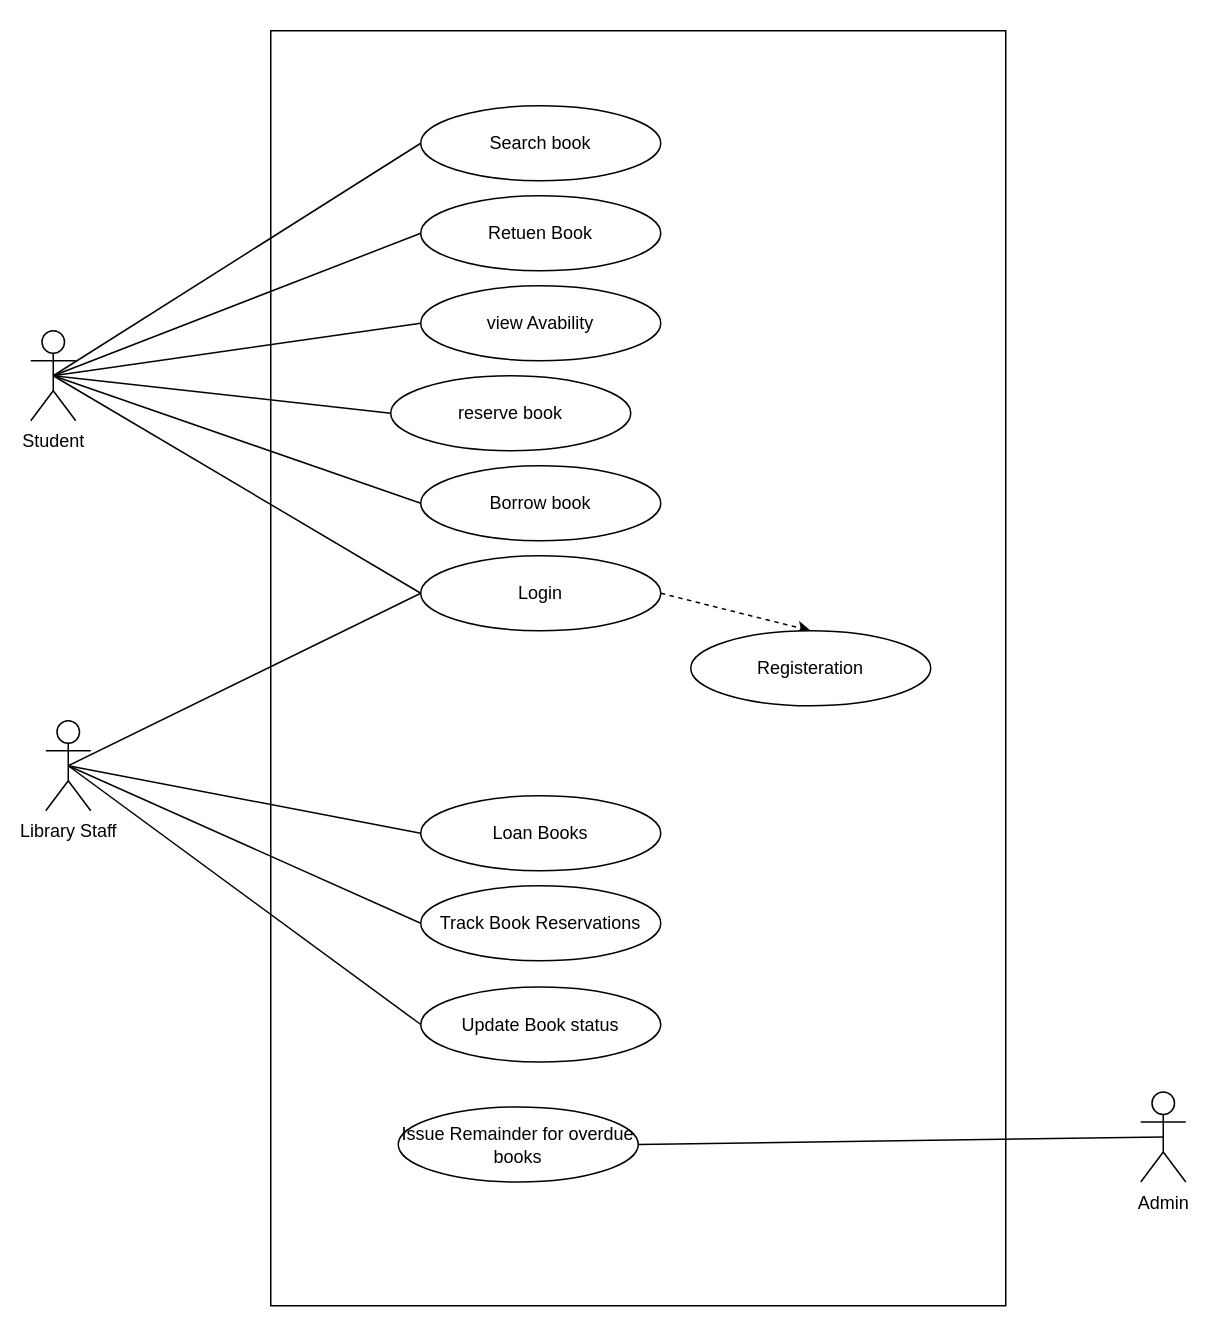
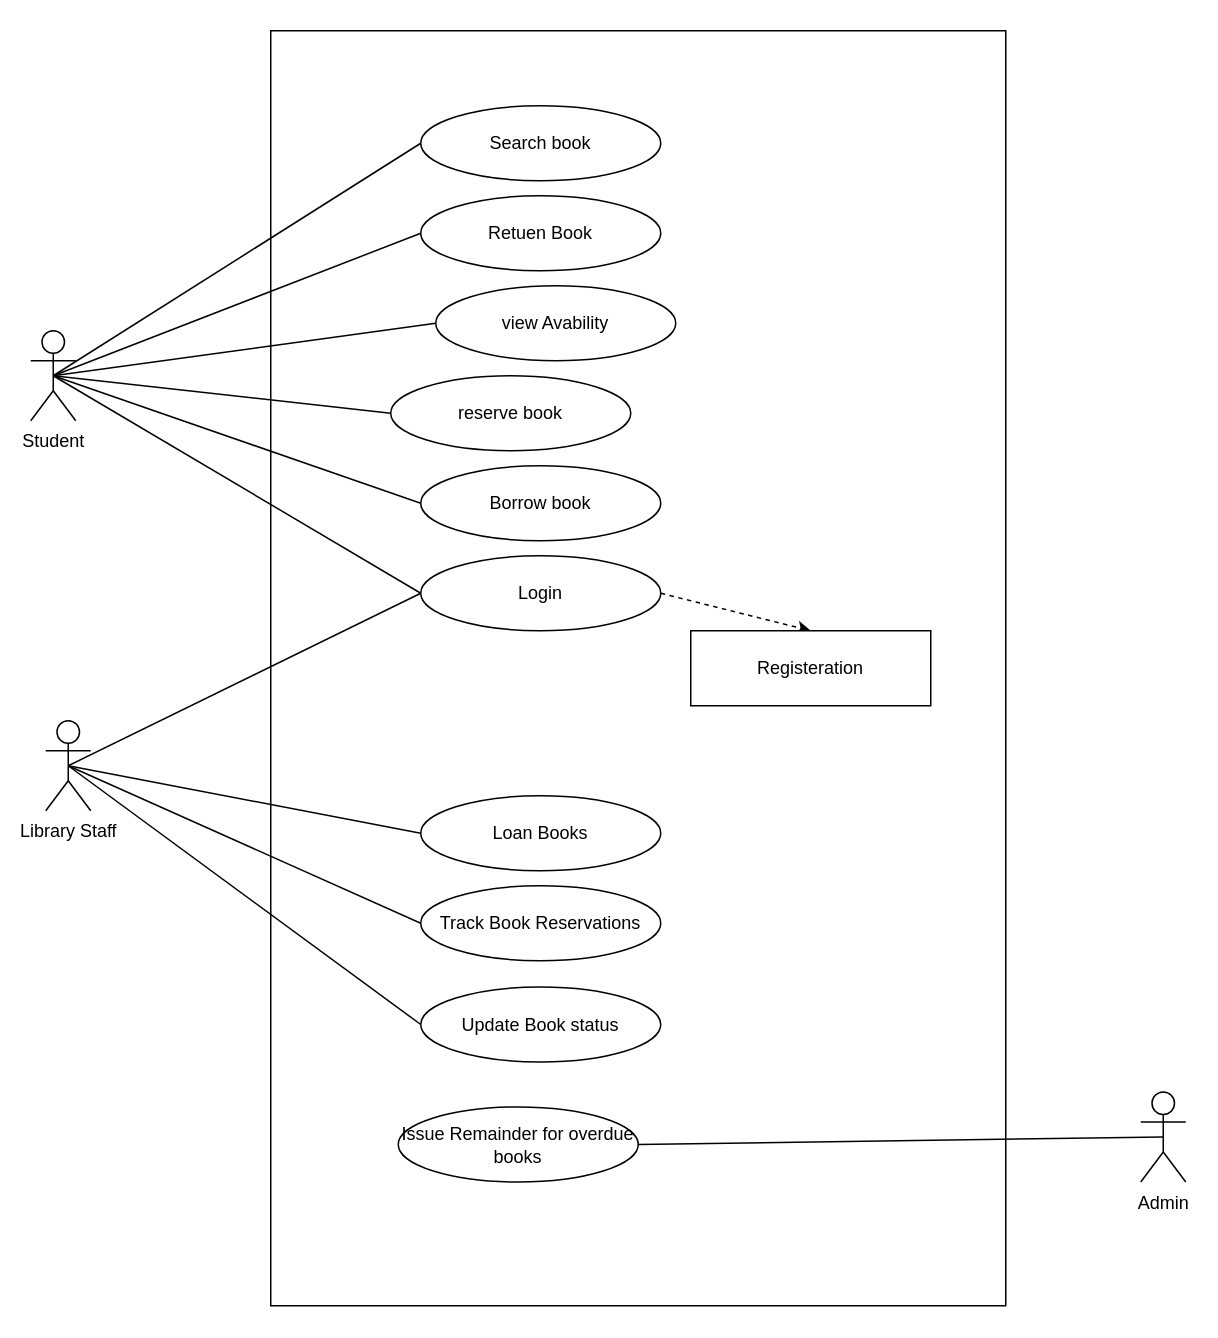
  <mxCell id="0" />
  <mxCell id="1" parent="0" />
  <mxCell id="2" value="Student" style="shape=umlActor;verticalLabelPosition=bottom;verticalAlign=top;html=1;outlineConnect=0;" vertex="1" parent="1"><mxGeometry x="20" y="220" width="30" height="60" as="geometry" /></mxCell>
  <mxCell id="3" value="Library Staff" style="shape=umlActor;verticalLabelPosition=bottom;verticalAlign=top;html=1;outlineConnect=0;" vertex="1" parent="1"><mxGeometry x="30" y="480" width="30" height="60" as="geometry" /></mxCell>
  <mxCell id="4" value="Admin&lt;div&gt;&lt;br&gt;&lt;/div&gt;" style="shape=umlActor;verticalLabelPosition=bottom;verticalAlign=top;html=1;outlineConnect=0;" vertex="1" parent="1"><mxGeometry x="760" y="727.5" width="30" height="60" as="geometry" /></mxCell>
  <mxCell id="5" value="Borrow book" style="ellipse;whiteSpace=wrap;html=1;" vertex="1" parent="1"><mxGeometry x="280" y="310" width="160" height="50" as="geometry" /></mxCell>
  <mxCell id="6" value="Loan Books" style="ellipse;whiteSpace=wrap;html=1;" vertex="1" parent="1"><mxGeometry x="280" y="530" width="160" height="50" as="geometry" /></mxCell>
  <mxCell id="7" value="Login" style="ellipse;whiteSpace=wrap;html=1;" vertex="1" parent="1"><mxGeometry x="280" y="370" width="160" height="50" as="geometry" /></mxCell>
- <mxCell id="8" value="view Avability" style="ellipse;whiteSpace=wrap;html=1;" vertex="1" parent="1"><mxGeometry x="280" y="190" width="160" height="50" as="geometry" /></mxCell>
+ <mxCell id="8" value="view Avability" style="ellipse;whiteSpace=wrap;html=1;" vertex="1" parent="1"><mxGeometry x="290" y="190" width="160" height="50" as="geometry" /></mxCell>
  <mxCell id="9" value="Search book" style="ellipse;whiteSpace=wrap;html=1;" vertex="1" parent="1"><mxGeometry x="280" y="70" width="160" height="50" as="geometry" /></mxCell>
  <mxCell id="10" value="Issue Remainder for overdue books" style="ellipse;whiteSpace=wrap;html=1;" vertex="1" parent="1"><mxGeometry x="265" y="737.5" width="160" height="50" as="geometry" /></mxCell>
  <mxCell id="11" value="reserve book" style="ellipse;whiteSpace=wrap;html=1;" vertex="1" parent="1"><mxGeometry x="260" y="250" width="160" height="50" as="geometry" /></mxCell>
  <mxCell id="12" value="Track Book Reservations" style="ellipse;whiteSpace=wrap;html=1;" vertex="1" parent="1"><mxGeometry x="280" y="590" width="160" height="50" as="geometry" /></mxCell>
  <mxCell id="13" value="Retuen Book" style="ellipse;whiteSpace=wrap;html=1;" vertex="1" parent="1"><mxGeometry x="280" y="130" width="160" height="50" as="geometry" /></mxCell>
  <mxCell id="14" value="" style="rounded=0;whiteSpace=wrap;html=1;fillColor=none;" vertex="1" parent="1"><mxGeometry x="180" y="20" width="490" height="850" as="geometry" /></mxCell>
  <mxCell id="15" value="Update Book status" style="ellipse;whiteSpace=wrap;html=1;" vertex="1" parent="1"><mxGeometry x="280" y="657.5" width="160" height="50" as="geometry" /></mxCell>
  <mxCell id="16" value="" style="endArrow=none;html=1;rounded=0;exitX=0.5;exitY=0.5;exitDx=0;exitDy=0;exitPerimeter=0;entryX=0;entryY=0.5;entryDx=0;entryDy=0;" edge="1" parent="1" source="2" target="9"><mxGeometry width="50" height="50" relative="1" as="geometry"><mxPoint x="70" y="250" as="sourcePoint" /><mxPoint x="120" y="200" as="targetPoint" /></mxGeometry></mxCell>
  <mxCell id="17" value="" style="endArrow=none;html=1;rounded=0;exitX=0.5;exitY=0.5;exitDx=0;exitDy=0;exitPerimeter=0;entryX=0;entryY=0.5;entryDx=0;entryDy=0;" edge="1" parent="1" source="2" target="13"><mxGeometry width="50" height="50" relative="1" as="geometry"><mxPoint x="45" y="260.5" as="sourcePoint" /><mxPoint x="290" y="105.5" as="targetPoint" /></mxGeometry></mxCell>
  <mxCell id="18" value="" style="endArrow=none;html=1;rounded=0;exitX=0.5;exitY=0.5;exitDx=0;exitDy=0;exitPerimeter=0;entryX=0;entryY=0.5;entryDx=0;entryDy=0;" edge="1" parent="1" source="2" target="8"><mxGeometry width="50" height="50" relative="1" as="geometry"><mxPoint x="55" y="270.5" as="sourcePoint" /><mxPoint x="300" y="115.5" as="targetPoint" /></mxGeometry></mxCell>
  <mxCell id="19" value="" style="endArrow=none;html=1;rounded=0;entryX=0;entryY=0.5;entryDx=0;entryDy=0;exitX=0.5;exitY=0.5;exitDx=0;exitDy=0;exitPerimeter=0;" edge="1" parent="1" source="2" target="11"><mxGeometry width="50" height="50" relative="1" as="geometry"><mxPoint x="65" y="280.5" as="sourcePoint" /><mxPoint x="310" y="125.5" as="targetPoint" /></mxGeometry></mxCell>
  <mxCell id="20" value="" style="endArrow=none;html=1;rounded=0;exitX=0.5;exitY=0.5;exitDx=0;exitDy=0;exitPerimeter=0;entryX=0;entryY=0.5;entryDx=0;entryDy=0;" edge="1" parent="1" source="2" target="5"><mxGeometry width="50" height="50" relative="1" as="geometry"><mxPoint x="75" y="290.5" as="sourcePoint" /><mxPoint x="320" y="135.5" as="targetPoint" /></mxGeometry></mxCell>
  <mxCell id="21" value="" style="endArrow=none;html=1;rounded=0;exitX=0.5;exitY=0.5;exitDx=0;exitDy=0;exitPerimeter=0;entryX=0;entryY=0.5;entryDx=0;entryDy=0;" edge="1" parent="1" source="2" target="7"><mxGeometry width="50" height="50" relative="1" as="geometry"><mxPoint x="45" y="260.5" as="sourcePoint" /><mxPoint x="290" y="345.5" as="targetPoint" /></mxGeometry></mxCell>
  <mxCell id="22" value="" style="endArrow=none;html=1;rounded=0;entryX=0;entryY=0.5;entryDx=0;entryDy=0;exitX=0.5;exitY=0.5;exitDx=0;exitDy=0;exitPerimeter=0;" edge="1" parent="1" source="3" target="7"><mxGeometry width="50" height="50" relative="1" as="geometry"><mxPoint x="55" y="270.5" as="sourcePoint" /><mxPoint x="300" y="355.5" as="targetPoint" /></mxGeometry></mxCell>
  <mxCell id="23" value="" style="endArrow=none;html=1;rounded=0;exitX=0.5;exitY=0.5;exitDx=0;exitDy=0;exitPerimeter=0;entryX=0;entryY=0.5;entryDx=0;entryDy=0;" edge="1" parent="1" source="3" target="6"><mxGeometry width="50" height="50" relative="1" as="geometry"><mxPoint x="55" y="520.5" as="sourcePoint" /><mxPoint x="290" y="505.5" as="targetPoint" /></mxGeometry></mxCell>
  <mxCell id="24" value="" style="endArrow=none;html=1;rounded=0;exitX=0.5;exitY=0.5;exitDx=0;exitDy=0;exitPerimeter=0;entryX=0;entryY=0.5;entryDx=0;entryDy=0;" edge="1" parent="1" source="3" target="12"><mxGeometry width="50" height="50" relative="1" as="geometry"><mxPoint x="65" y="530.5" as="sourcePoint" /><mxPoint x="300" y="515.5" as="targetPoint" /></mxGeometry></mxCell>
  <mxCell id="25" value="" style="endArrow=none;html=1;rounded=0;exitX=0.5;exitY=0.5;exitDx=0;exitDy=0;exitPerimeter=0;entryX=0;entryY=0.5;entryDx=0;entryDy=0;" edge="1" parent="1" source="3" target="15"><mxGeometry width="50" height="50" relative="1" as="geometry"><mxPoint x="75" y="540.5" as="sourcePoint" /><mxPoint x="310" y="525.5" as="targetPoint" /></mxGeometry></mxCell>
  <mxCell id="26" value="" style="endArrow=none;html=1;rounded=0;exitX=1;exitY=0.5;exitDx=0;exitDy=0;entryX=0.5;entryY=0.5;entryDx=0;entryDy=0;entryPerimeter=0;" edge="1" parent="1" source="10" target="4"><mxGeometry width="50" height="50" relative="1" as="geometry"><mxPoint x="430" y="865" as="sourcePoint" /><mxPoint x="665" y="850" as="targetPoint" /></mxGeometry></mxCell>
  <mxCell id="27" style="shape=connector;rounded=0;orthogonalLoop=1;jettySize=auto;html=1;strokeColor=default;align=center;verticalAlign=middle;fontFamily=Helvetica;fontSize=11;fontColor=default;labelBackgroundColor=default;endArrow=classic;entryX=0.5;entryY=0;entryDx=0;entryDy=0;dashed=1;exitX=1;exitY=0.5;exitDx=0;exitDy=0;" edge="1" parent="1" target="28" source="7"><mxGeometry relative="1" as="geometry"><mxPoint x="630" y="467.5" as="targetPoint" /><mxPoint x="570" y="377.5" as="sourcePoint" /></mxGeometry></mxCell>
- <mxCell id="28" value="Registeration" style="ellipse;whiteSpace=wrap;html=1;" vertex="1" parent="1"><mxGeometry x="460" y="420" width="160" height="50" as="geometry" /></mxCell>
+ <mxCell id="28" value="Registeration" style="whiteSpace=wrap;html=1;rounded=0;" vertex="1" parent="1"><mxGeometry x="460" y="420" width="160" height="50" as="geometry" /></mxCell>
